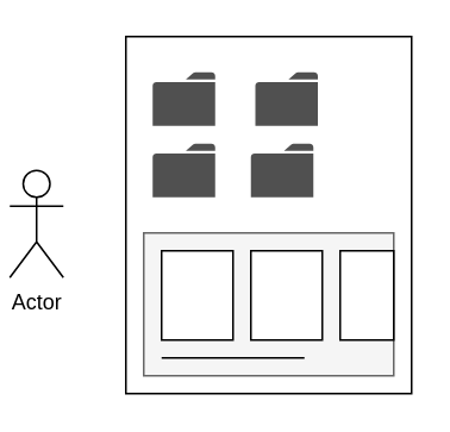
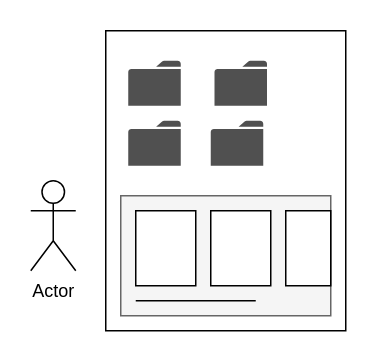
  <mxCell id="0" />
  <mxCell id="1" parent="0" />
  <mxCell id="2" value="" style="rounded=0;whiteSpace=wrap;html=1;" vertex="1" parent="1"><mxGeometry x="70" y="20" width="160" height="200" as="geometry" /></mxCell>
  <mxCell id="3" value="" style="rounded=0;whiteSpace=wrap;html=1;fillColor=#f5f5f5;fontColor=#333333;strokeColor=#666666;" vertex="1" parent="1"><mxGeometry x="80" y="130" width="140" height="80" as="geometry" /></mxCell>
  <mxCell id="4" value="" style="rounded=0;whiteSpace=wrap;html=1;" vertex="1" parent="1"><mxGeometry x="190" y="140" width="30" height="50" as="geometry" /></mxCell>
  <mxCell id="5" value="" style="rounded=0;whiteSpace=wrap;html=1;" vertex="1" parent="1"><mxGeometry x="140" y="140" width="40" height="50" as="geometry" /></mxCell>
  <mxCell id="6" value="" style="rounded=0;whiteSpace=wrap;html=1;" vertex="1" parent="1"><mxGeometry x="90" y="140" width="40" height="50" as="geometry" /></mxCell>
  <mxCell id="7" value="" style="endArrow=none;html=1;rounded=0;" edge="1" parent="1"><mxGeometry width="50" height="50" relative="1" as="geometry"><mxPoint x="90" y="200" as="sourcePoint" /><mxPoint x="170" y="200" as="targetPoint" /></mxGeometry></mxCell>
  <mxCell id="8" value="" style="sketch=0;pointerEvents=1;shadow=0;dashed=0;html=1;strokeColor=none;fillColor=#505050;labelPosition=center;verticalLabelPosition=bottom;verticalAlign=top;outlineConnect=0;align=center;shape=mxgraph.office.concepts.folder;" vertex="1" parent="1"><mxGeometry x="85" y="40" width="35" height="30" as="geometry" /></mxCell>
  <mxCell id="9" value="" style="sketch=0;pointerEvents=1;shadow=0;dashed=0;html=1;strokeColor=none;fillColor=#505050;labelPosition=center;verticalLabelPosition=bottom;verticalAlign=top;outlineConnect=0;align=center;shape=mxgraph.office.concepts.folder;" vertex="1" parent="1"><mxGeometry x="142.5" y="40" width="35" height="30" as="geometry" /></mxCell>
  <mxCell id="10" value="" style="sketch=0;pointerEvents=1;shadow=0;dashed=0;html=1;strokeColor=none;fillColor=#505050;labelPosition=center;verticalLabelPosition=bottom;verticalAlign=top;outlineConnect=0;align=center;shape=mxgraph.office.concepts.folder;" vertex="1" parent="1"><mxGeometry x="85" y="80" width="35" height="30" as="geometry" /></mxCell>
  <mxCell id="11" value="" style="sketch=0;pointerEvents=1;shadow=0;dashed=0;html=1;strokeColor=none;fillColor=#505050;labelPosition=center;verticalLabelPosition=bottom;verticalAlign=top;outlineConnect=0;align=center;shape=mxgraph.office.concepts.folder;" vertex="1" parent="1"><mxGeometry x="140" y="80" width="35" height="30" as="geometry" /></mxCell>
- <mxCell id="12" value="Actor" style="shape=umlActor;verticalLabelPosition=bottom;verticalAlign=top;html=1;outlineConnect=0;" vertex="1" parent="1"><mxGeometry x="5" y="95" width="30" height="60" as="geometry" /></mxCell>
+ <mxCell id="12" value="Actor" style="shape=umlActor;verticalLabelPosition=bottom;verticalAlign=top;html=1;outlineConnect=0;" vertex="1" parent="1"><mxGeometry x="20" y="120" width="30" height="60" as="geometry" /></mxCell>
